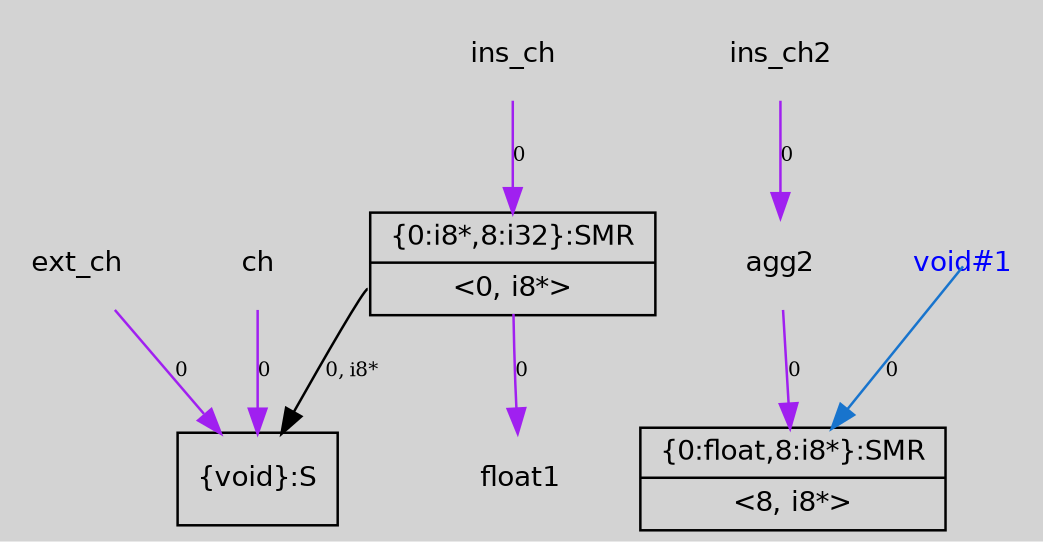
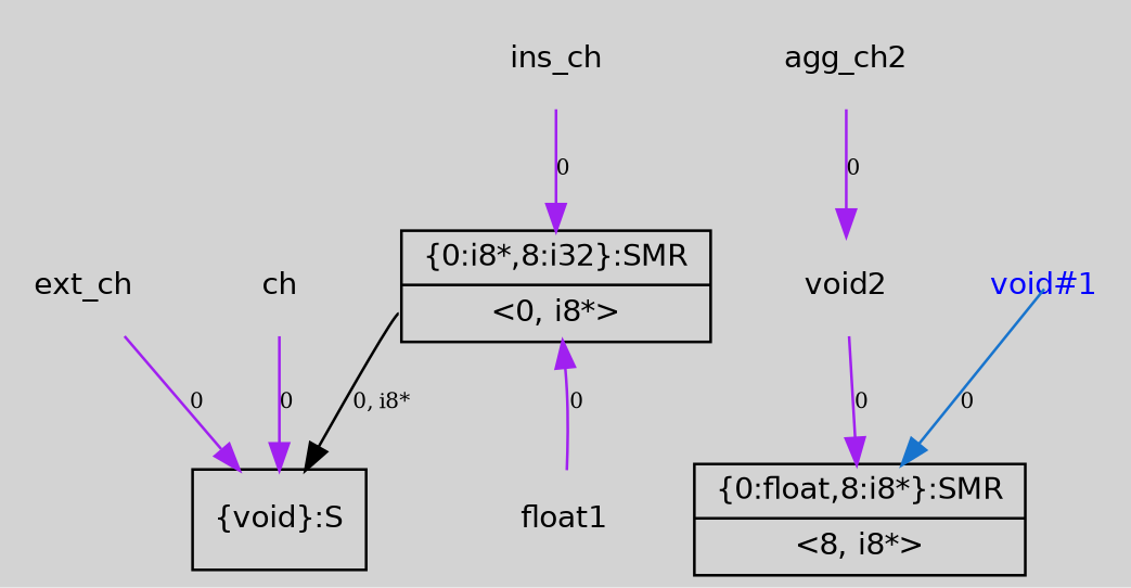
  digraph {
    bgcolor=lightgray
    fontname=Helvetica
    node [fontname=Helvetica fontsize=11 shape=plaintext]
    edge [arrowtail=tee fontsize=8 color=purple]
    n1 [label="{\{0:i8*,8:i32\}:SMR|{<s0>\<0, i8*\>}}" shape=record]
    n2 [label="{\{void\}:S}" shape=record]
    n3 [label="{\{0:float,8:i8*\}:SMR|{<s0>\<8, i8*\>}}" shape=record]
    n4 [label=ins_ch]
    n5 [label=float1]
-   n6 [label=agg2]
+   n6 [label=void2]
    n7 [label=ext_ch]
    n8 [label=ch]
-   n9 [label=ins_ch2]
+   n9 [label=agg_ch2]
    n10 [fontcolor=blue label="void#1"]
    n1 -> n2 [label="0, i8*" tailport=s0 color=""]
    n4 -> n1 [label=0]
-   n1 -> n5 [label=0]
+   n5 -> n1 [label=0]
    n6 -> n3 [label=0]
    n7 -> n2 [label=0]
    n8 -> n2 [label=0]
    n9 -> n6 [label=0]
    n10 -> n3 [color=dodgerblue3 label=0 tailclip=false arrowtail=""]
  }
